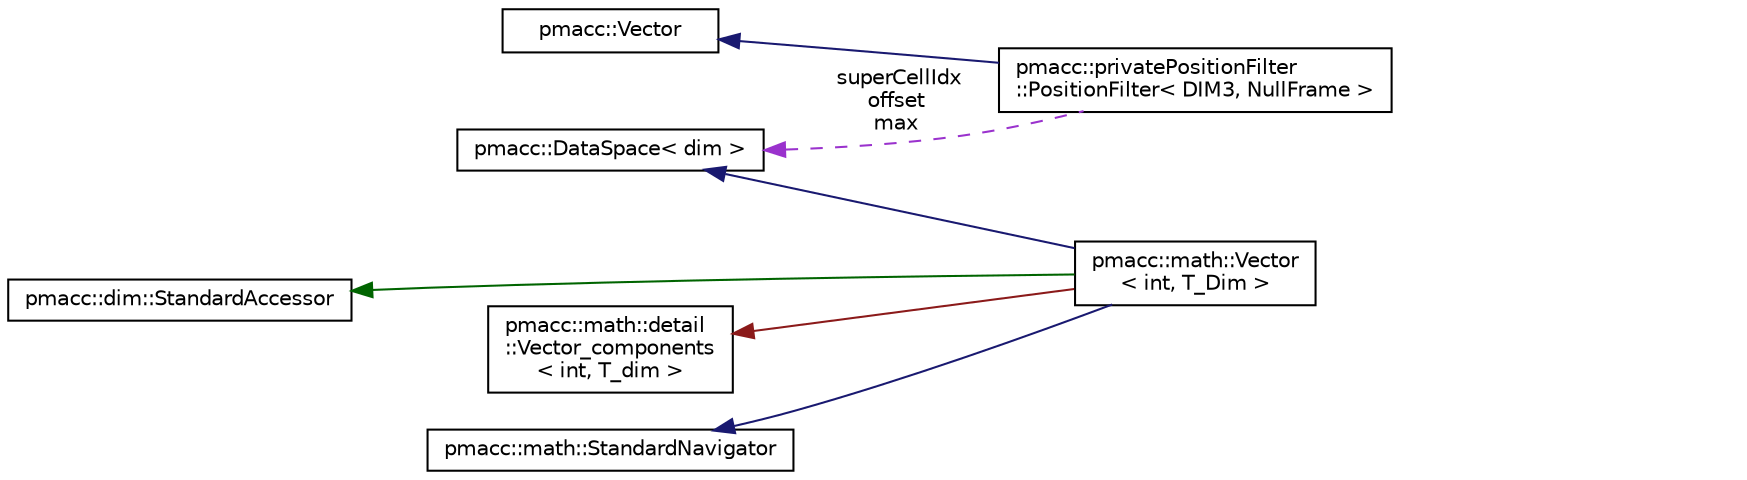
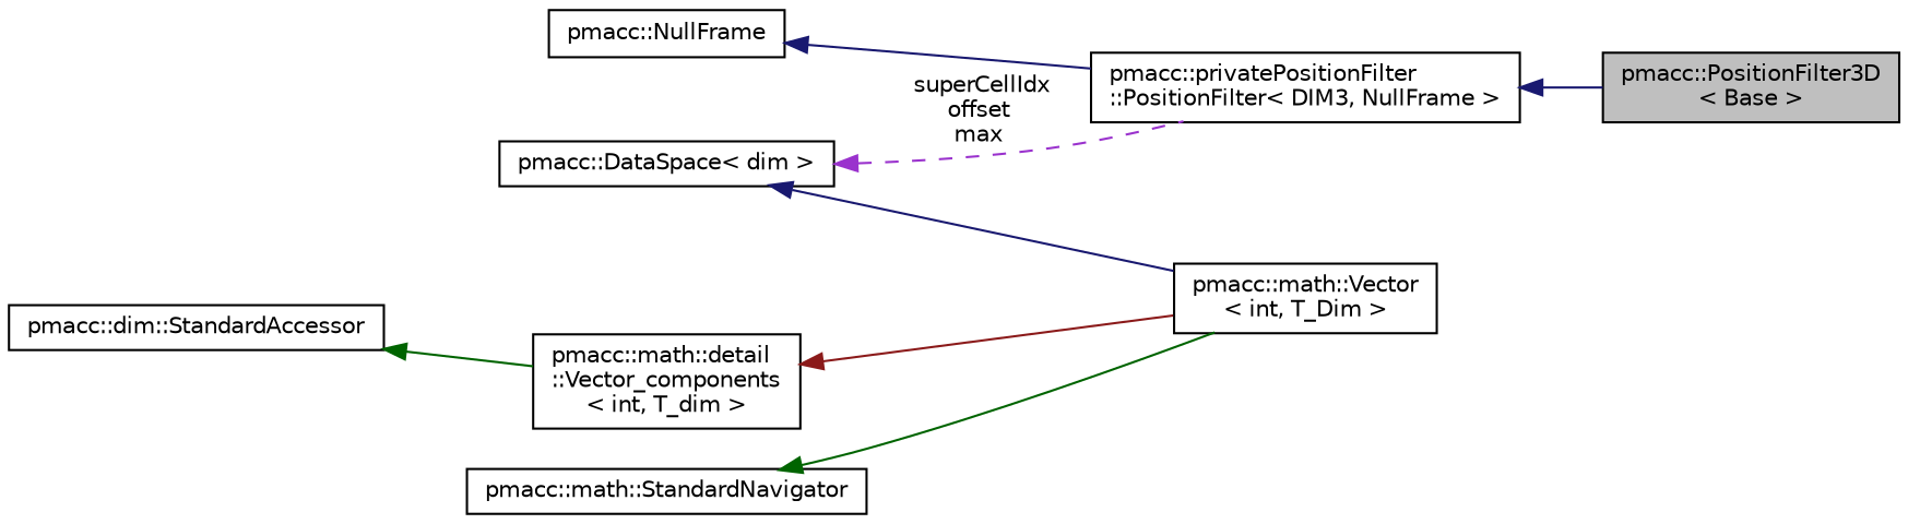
  digraph {
    rankdir=LR
    node [color=black fillcolor=white fontname=Helvetica fontsize=10 shape=record style=filled]
    edge [color=midnightblue dir=back fontname=Helvetica fontsize=10 labelfontname=Helvetica labelfontsize=10 style=solid]
+   n1 [fillcolor=grey75 fontcolor=black height=0.2 label="pmacc::PositionFilter3D\l\< Base \>" width=0.4]
    n2 [height=0.2 label="pmacc::privatePositionFilter\l::PositionFilter\< DIM3, NullFrame \>" width=0.4]
-   n3 [height=0.2 label="pmacc::Vector" width=0.4]
+   n3 [height=0.2 label="pmacc::NullFrame" width=0.4]
    n4 [height=0.2 label="pmacc::DataSpace\< dim \>" width=0.4]
    n5 [height=0.2 label="pmacc::math::Vector\l\< int, T_Dim \>" width=0.4]
    n6 [height=0.2 label="pmacc::math::detail\l::Vector_components\l\< int, T_dim \>" width=0.4]
    n7 [height=0.2 label="pmacc::dim::StandardAccessor" width=0.4]
    n8 [height=0.2 label="pmacc::math::StandardNavigator" width=0.4]
+   n2 -> n1
    n3 -> n2
    n4 -> n2 [color=darkorchid3 label=" superCellIdx\noffset\nmax" style=dashed]
    n4 -> n5
    n6 -> n5 [color=firebrick4]
-   n7 -> n5 [color=darkgreen]
-   n8 -> n5
+   n7 -> n6 [color=darkgreen]
+   n8 -> n5 [color=darkgreen]
  }
